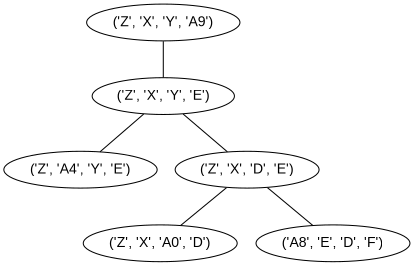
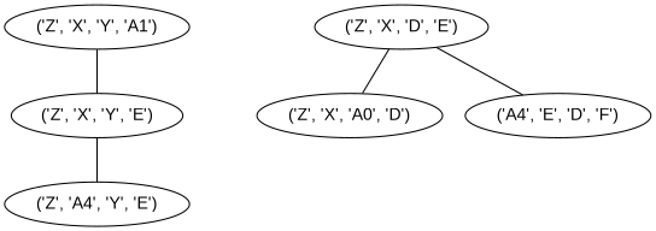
  strict graph {
    fontname="Liberation Sans"
    node [fontname="Liberation Sans"]
    edge [fontname="Liberation Sans"]
-   "('Z', 'X', 'Y', 'A1')" [label="('Z', 'X', 'Y', 'A9')"]
+   "('Z', 'X', 'Y', 'A1')"
    "('Z', 'X', 'Y', 'E')"
    n3 [label="('Z', 'A4', 'Y', 'E')"]
    "('Z', 'X', 'D', 'E')"
    n5 [label="('Z', 'X', 'A0', 'D')"]
-   "('A4', 'E', 'D', 'F')" [label="('A8', 'E', 'D', 'F')"]
+   "('A4', 'E', 'D', 'F')"
    "('Z', 'X', 'Y', 'A1')" -- "('Z', 'X', 'Y', 'E')"
    "('Z', 'X', 'Y', 'E')" -- n3
-   "('Z', 'X', 'Y', 'E')" -- "('Z', 'X', 'D', 'E')"
    "('Z', 'X', 'D', 'E')" -- n5
    "('Z', 'X', 'D', 'E')" -- "('A4', 'E', 'D', 'F')"
  }
